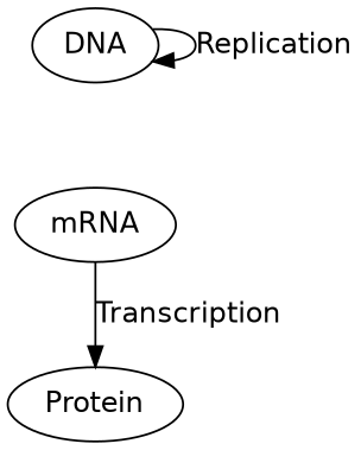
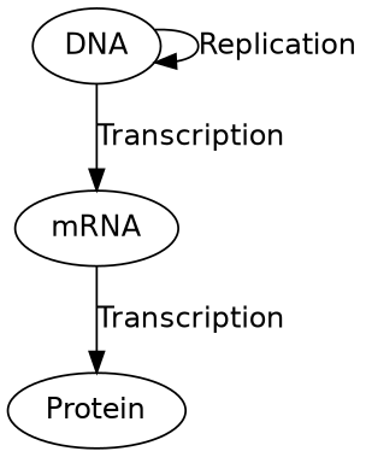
  digraph {
    fontname="DejaVu Sans"
    node [fontname="DejaVu Sans"]
    edge [fontname="DejaVu Sans"]
    DNA
    mRNA
    Protein
    DNA -> DNA [label=Replication]
+   DNA -> mRNA [label=Transcription]
    mRNA -> Protein [label=Transcription]
  }
